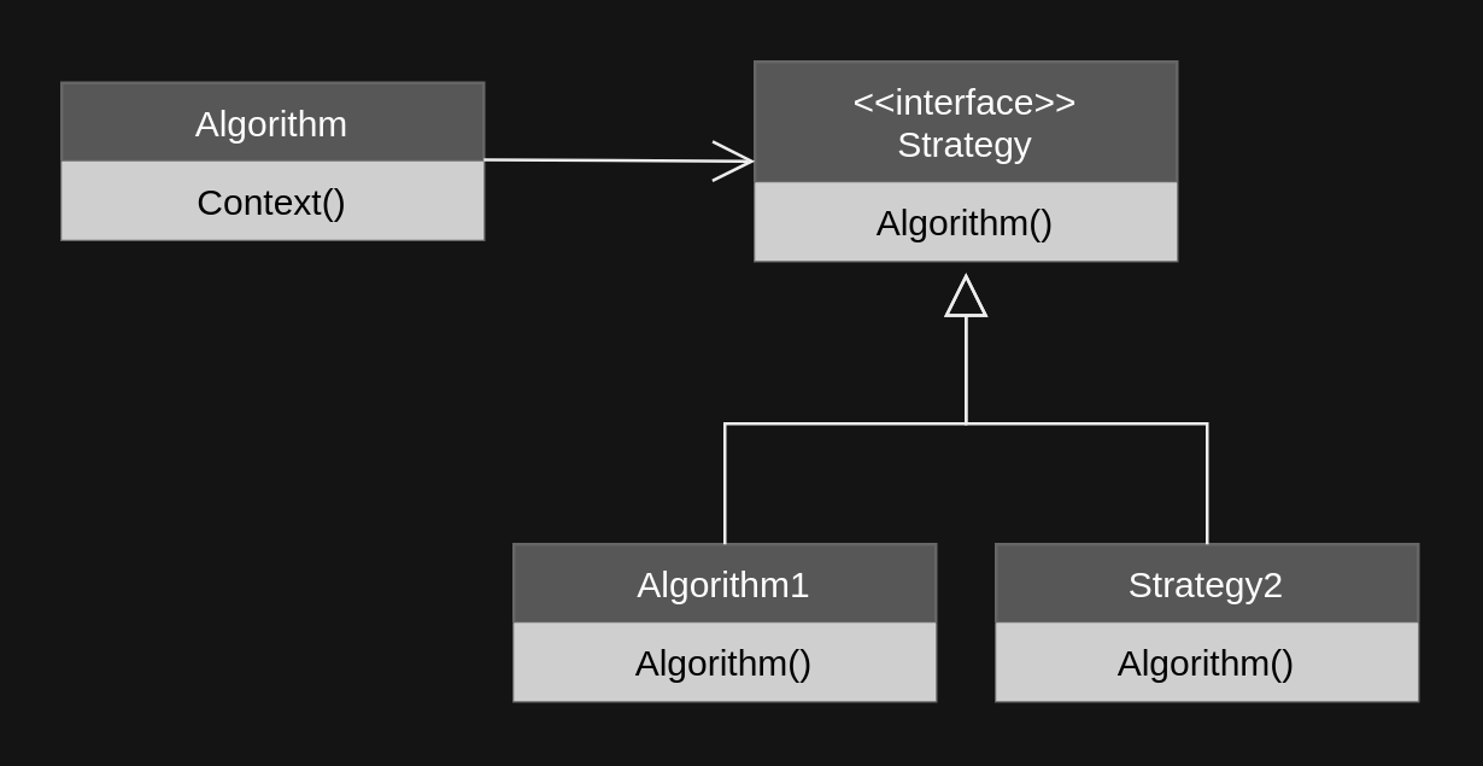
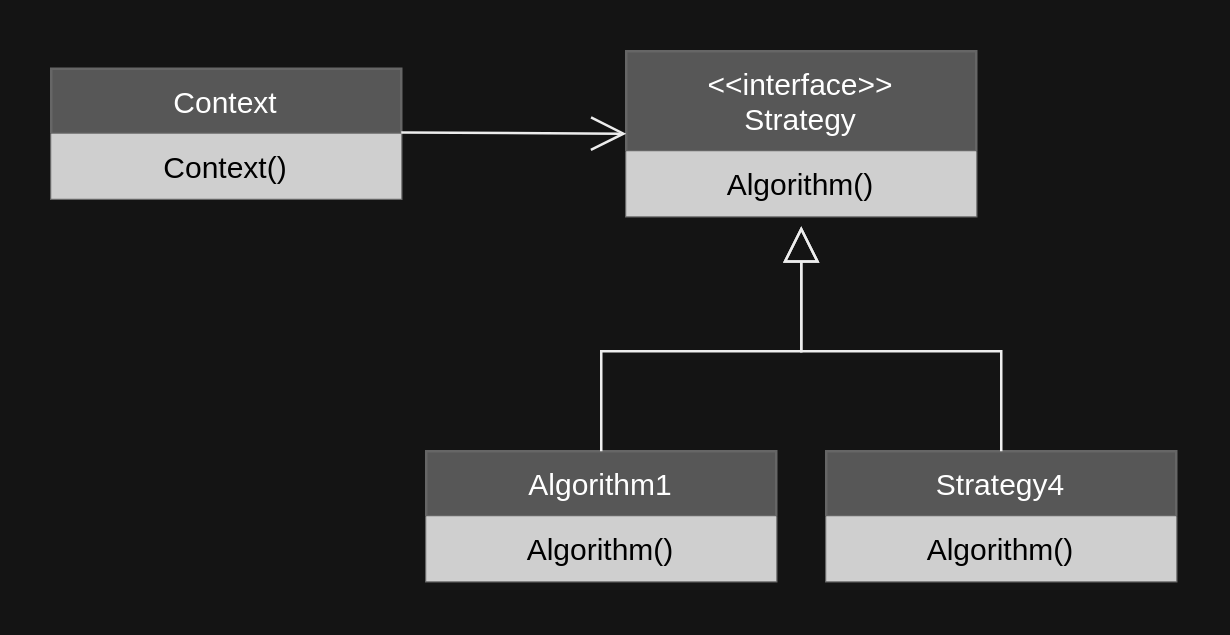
  <mxCell id="0" />
  <mxCell id="1" parent="0" />
- <mxCell id="2" value="Algorithm" style="swimlane;fontStyle=0;childLayout=stackLayout;horizontal=1;startSize=26;horizontalStack=0;resizeParent=1;resizeParentMax=0;resizeLast=0;collapsible=1;marginBottom=0;strokeColor=#666666;fillColor=#575757;fontColor=#FFFFFF;" vertex="1" parent="1"><mxGeometry x="20" y="27" width="140" height="52" as="geometry" /></mxCell>
+ <mxCell id="2" value="Context" style="swimlane;fontStyle=0;childLayout=stackLayout;horizontal=1;startSize=26;horizontalStack=0;resizeParent=1;resizeParentMax=0;resizeLast=0;collapsible=1;marginBottom=0;strokeColor=#666666;fillColor=#575757;fontColor=#FFFFFF;" vertex="1" parent="1"><mxGeometry x="20" y="27" width="140" height="52" as="geometry" /></mxCell>
  <mxCell id="3" value="Context()" style="text;strokeColor=none;align=center;verticalAlign=top;spacingLeft=4;spacingRight=4;overflow=hidden;rotatable=0;points=[[0,0.5],[1,0.5]];portConstraint=eastwest;fillColor=#CFCFCF;" vertex="1" parent="2"><mxGeometry y="26" width="140" height="26" as="geometry" /></mxCell>
  <mxCell id="4" value="&lt;&lt;interface&gt;&gt;&#10;Strategy" style="swimlane;fontStyle=0;childLayout=stackLayout;horizontal=1;startSize=40;horizontalStack=0;resizeParent=1;resizeParentMax=0;resizeLast=0;collapsible=1;marginBottom=0;strokeColor=#666666;fillColor=#575757;fontColor=#FFFFFF;" vertex="1" parent="1"><mxGeometry x="250" y="20" width="140" height="66" as="geometry" /></mxCell>
  <mxCell id="5" value="Algorithm()" style="text;strokeColor=none;align=center;verticalAlign=top;spacingLeft=4;spacingRight=4;overflow=hidden;rotatable=0;points=[[0,0.5],[1,0.5]];portConstraint=eastwest;fillColor=#CFCFCF;" vertex="1" parent="4"><mxGeometry y="40" width="140" height="26" as="geometry" /></mxCell>
  <mxCell id="6" value="Algorithm1" style="swimlane;fontStyle=0;childLayout=stackLayout;horizontal=1;startSize=26;horizontalStack=0;resizeParent=1;resizeParentMax=0;resizeLast=0;collapsible=1;marginBottom=0;strokeColor=#666666;fillColor=#575757;fontColor=#FFFFFF;" vertex="1" parent="1"><mxGeometry x="170" y="180" width="140" height="52" as="geometry" /></mxCell>
  <mxCell id="7" value="Algorithm()" style="text;strokeColor=none;align=center;verticalAlign=top;spacingLeft=4;spacingRight=4;overflow=hidden;rotatable=0;points=[[0,0.5],[1,0.5]];portConstraint=eastwest;fillColor=#CFCFCF;" vertex="1" parent="6"><mxGeometry y="26" width="140" height="26" as="geometry" /></mxCell>
  <mxCell id="8" value="" style="endArrow=open;endFill=1;endSize=12;html=1;fontColor=#FFFFFF;strokeColor=#EDEDED;" edge="1" parent="1"><mxGeometry width="160" relative="1" as="geometry"><mxPoint x="160" y="52.5" as="sourcePoint" /><mxPoint x="250" y="53" as="targetPoint" /></mxGeometry></mxCell>
  <mxCell id="9" value="" style="endArrow=block;endFill=0;endSize=12;html=1;fontColor=#FFFFFF;edgeStyle=orthogonalEdgeStyle;exitX=0.5;exitY=0;exitDx=0;exitDy=0;rounded=0;strokeColor=#EDEDED;" edge="1" parent="1" source="6"><mxGeometry width="160" relative="1" as="geometry"><mxPoint x="150" y="140" as="sourcePoint" /><mxPoint x="320" y="90" as="targetPoint" /><Array as="points"><mxPoint x="240" y="140" /><mxPoint x="320" y="140" /></Array></mxGeometry></mxCell>
- <mxCell id="10" value="Strategy2" style="swimlane;fontStyle=0;childLayout=stackLayout;horizontal=1;startSize=26;horizontalStack=0;resizeParent=1;resizeParentMax=0;resizeLast=0;collapsible=1;marginBottom=0;strokeColor=#666666;fillColor=#575757;fontColor=#FFFFFF;" vertex="1" parent="1"><mxGeometry x="330" y="180" width="140" height="52" as="geometry" /></mxCell>
+ <mxCell id="10" value="Strategy4" style="swimlane;fontStyle=0;childLayout=stackLayout;horizontal=1;startSize=26;horizontalStack=0;resizeParent=1;resizeParentMax=0;resizeLast=0;collapsible=1;marginBottom=0;strokeColor=#666666;fillColor=#575757;fontColor=#FFFFFF;" vertex="1" parent="1"><mxGeometry x="330" y="180" width="140" height="52" as="geometry" /></mxCell>
  <mxCell id="11" value="Algorithm()" style="text;strokeColor=none;align=center;verticalAlign=top;spacingLeft=4;spacingRight=4;overflow=hidden;rotatable=0;points=[[0,0.5],[1,0.5]];portConstraint=eastwest;fillColor=#CFCFCF;" vertex="1" parent="10"><mxGeometry y="26" width="140" height="26" as="geometry" /></mxCell>
  <mxCell id="12" value="" style="endArrow=block;endFill=0;endSize=12;html=1;fontColor=#FFFFFF;edgeStyle=orthogonalEdgeStyle;exitX=0.5;exitY=0;exitDx=0;exitDy=0;rounded=0;strokeColor=#EDEDED;" edge="1" parent="1" source="10"><mxGeometry width="160" relative="1" as="geometry"><mxPoint x="240" y="190" as="sourcePoint" /><mxPoint x="320" y="90" as="targetPoint" /><Array as="points"><mxPoint x="400" y="140" /><mxPoint x="320" y="140" /></Array></mxGeometry></mxCell>
